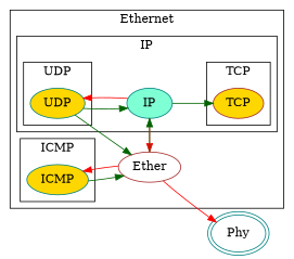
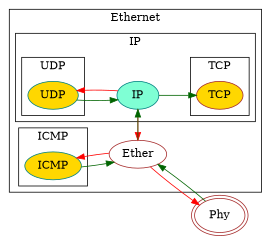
  digraph {
    rankdir=LR
    node [color=brown fillcolor=gold style=filled]
    edge [color=darkgreen]
    n1 [label=TCP]
    n2 [color=teal label=UDP]
    n3 [color=teal fillcolor=aquamarine label=IP]
    n4 [color=teal label=ICMP]
    n5 [fillcolor=white label=Ether]
-   n6 [color=teal fillcolor=white label=Phy peripheries=2]
+   n6 [fillcolor=white label=Phy peripheries=2]
    subgraph cluster_1 {
      label=Ethernet
      n5
      subgraph cluster_2 {
        label=IP
        n3
        subgraph cluster_3 {
          label=TCP
          n1
        }
        subgraph cluster_4 {
          label=UDP
          n2
        }
      }
      subgraph cluster_5 {
        label=ICMP
        n4
      }
    }
    n2 -> n3
    n3 -> n1
    n3 -> n2 [color=red]
    n3 -> n5 [color=red]
    n4 -> n5
    n5 -> n3
    n5 -> n4 [color=red]
    n5 -> n6 [color=red]
-   n2 -> n5
+   n6 -> n5
  }
